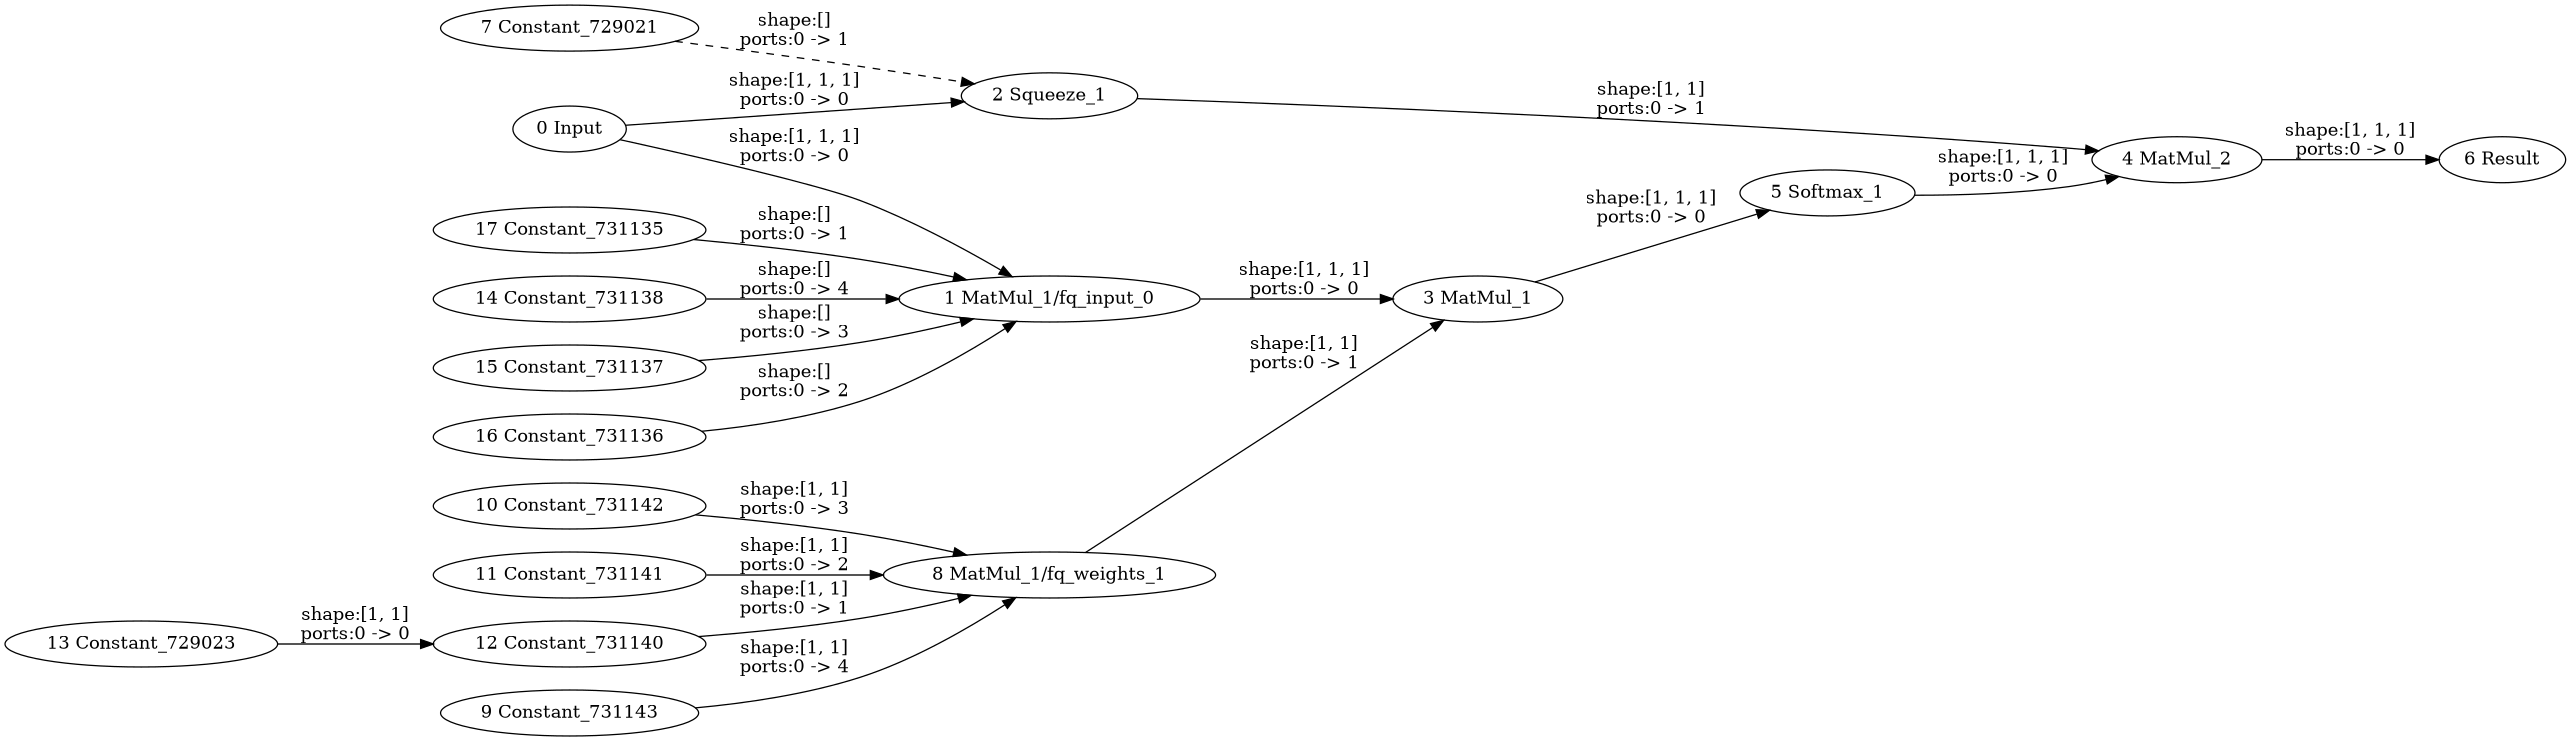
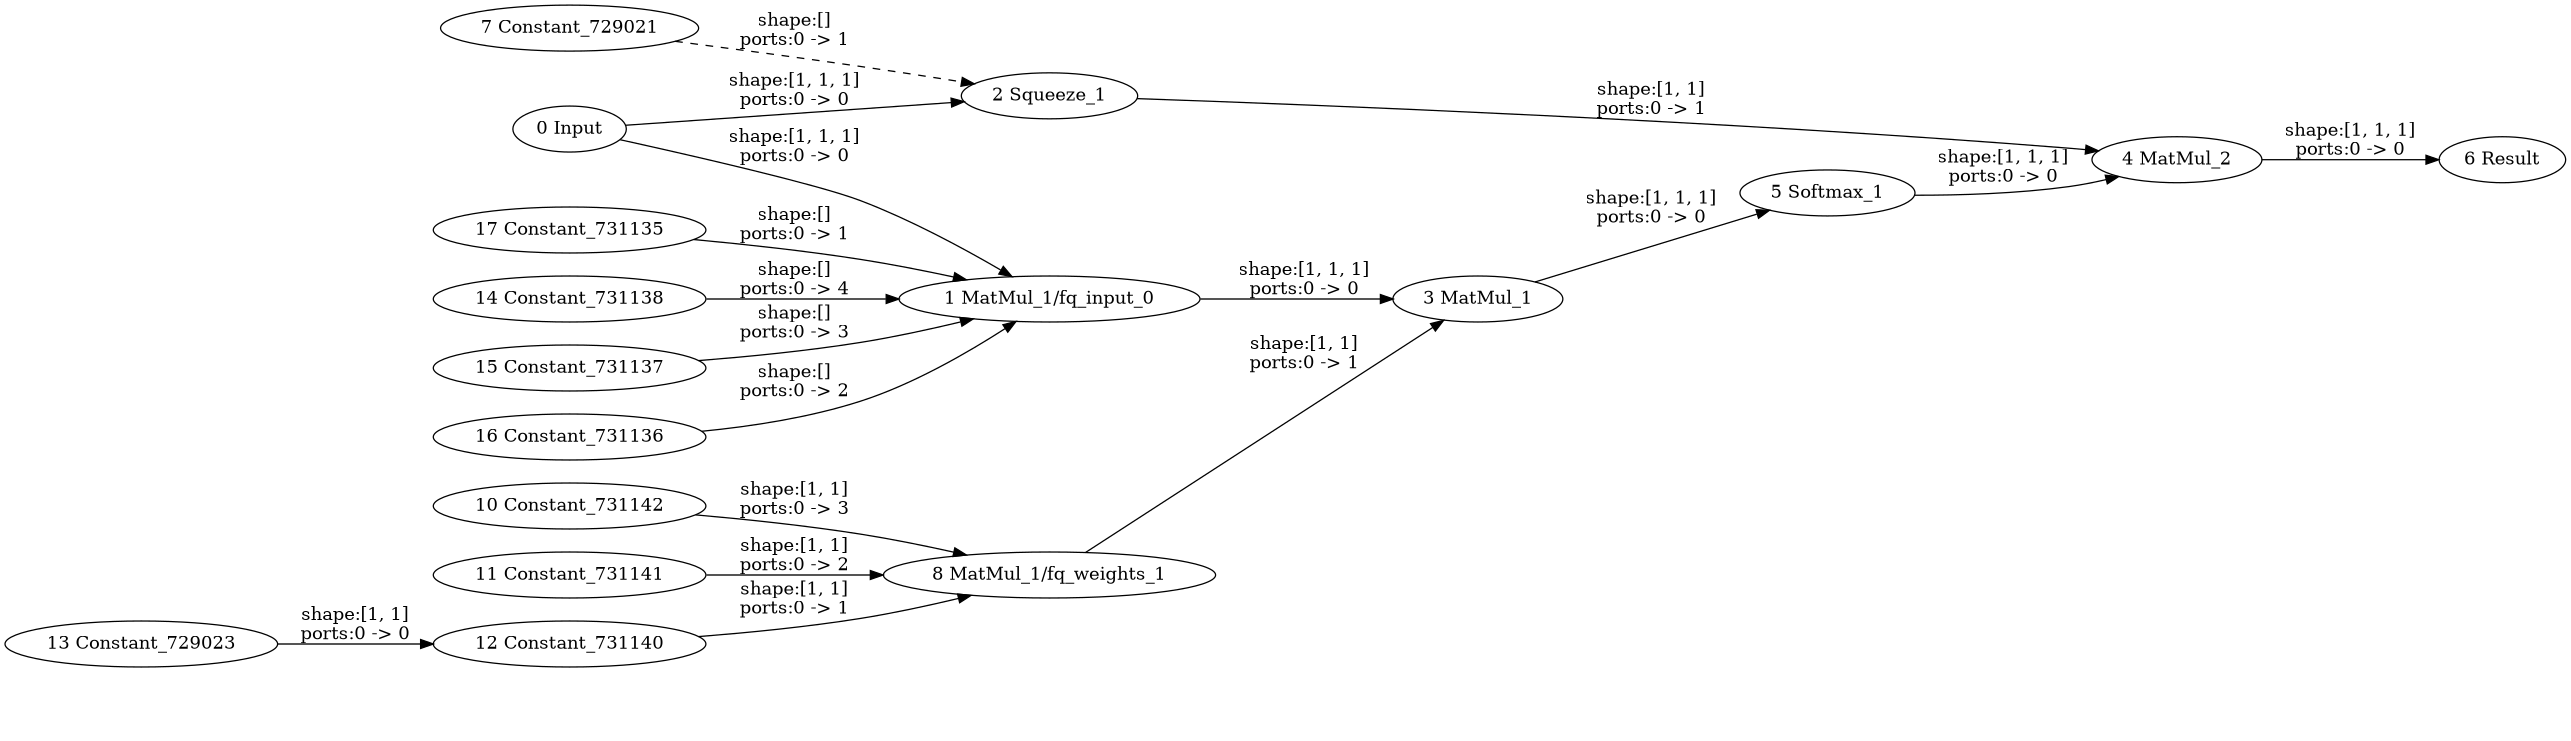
  strict digraph {
    rankdir=LR
    node [type=Constant]
    edge [style=solid]
    "0 Input" [type=Parameter]
    "1 MatMul_1/fq_input_0" [type=FakeQuantize]
    "2 Squeeze_1" [type=Squeeze]
    "3 MatMul_1" [type=MatMul]
    "4 MatMul_2" [type=MatMul]
    "5 Softmax_1" [type=Softmax]
    "6 Result" [type=Result]
    "7 Constant_729021"
    "8 MatMul_1/fq_weights_1" [type=FakeQuantize]
-   "9 Constant_731143"
    "10 Constant_731142"
    "11 Constant_731141"
    "12 Constant_731140"
    "13 Constant_729023"
    "14 Constant_731138"
    "15 Constant_731137"
    "16 Constant_731136"
    "17 Constant_731135"
    "0 Input" -> "1 MatMul_1/fq_input_0" [label="shape:[1, 1, 1]\nports:0 -> 0"]
    "0 Input" -> "2 Squeeze_1" [label="shape:[1, 1, 1]\nports:0 -> 0"]
    "1 MatMul_1/fq_input_0" -> "3 MatMul_1" [label="shape:[1, 1, 1]\nports:0 -> 0"]
    "2 Squeeze_1" -> "4 MatMul_2" [label="shape:[1, 1]\nports:0 -> 1"]
    "3 MatMul_1" -> "5 Softmax_1" [label="shape:[1, 1, 1]\nports:0 -> 0"]
    "4 MatMul_2" -> "6 Result" [label="shape:[1, 1, 1]\nports:0 -> 0"]
    "5 Softmax_1" -> "4 MatMul_2" [label="shape:[1, 1, 1]\nports:0 -> 0"]
    "7 Constant_729021" -> "2 Squeeze_1" [label="shape:[]\nports:0 -> 1" style=dashed]
    "8 MatMul_1/fq_weights_1" -> "3 MatMul_1" [label="shape:[1, 1]\nports:0 -> 1"]
-   "9 Constant_731143" -> "8 MatMul_1/fq_weights_1" [label="shape:[1, 1]\nports:0 -> 4"]
    "10 Constant_731142" -> "8 MatMul_1/fq_weights_1" [label="shape:[1, 1]\nports:0 -> 3"]
    "11 Constant_731141" -> "8 MatMul_1/fq_weights_1" [label="shape:[1, 1]\nports:0 -> 2"]
    "12 Constant_731140" -> "8 MatMul_1/fq_weights_1" [label="shape:[1, 1]\nports:0 -> 1"]
    "13 Constant_729023" -> "12 Constant_731140" [label="shape:[1, 1]\nports:0 -> 0"]
    "14 Constant_731138" -> "1 MatMul_1/fq_input_0" [label="shape:[]\nports:0 -> 4"]
    "15 Constant_731137" -> "1 MatMul_1/fq_input_0" [label="shape:[]\nports:0 -> 3"]
    "16 Constant_731136" -> "1 MatMul_1/fq_input_0" [label="shape:[]\nports:0 -> 2"]
    "17 Constant_731135" -> "1 MatMul_1/fq_input_0" [label="shape:[]\nports:0 -> 1"]
  }
